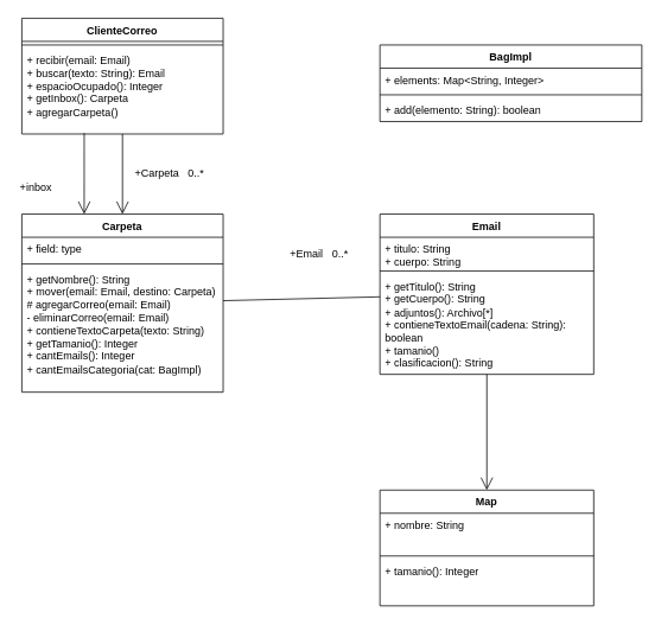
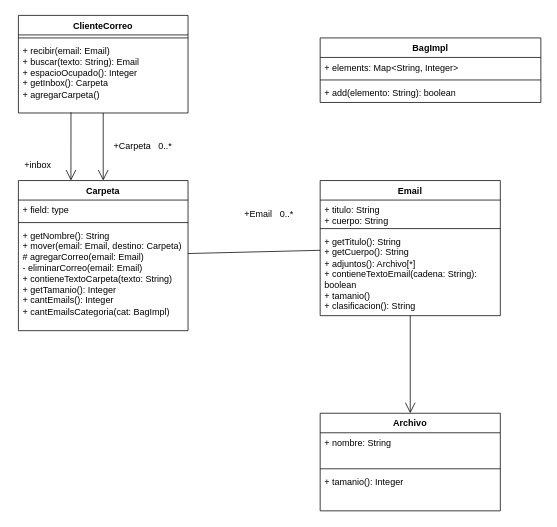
  <mxCell id="0" />
  <mxCell id="1" parent="0" />
  <mxCell id="2" value="ClienteCorreo" style="swimlane;fontStyle=1;align=center;verticalAlign=top;childLayout=stackLayout;horizontal=1;startSize=26;horizontalStack=0;resizeParent=1;resizeParentMax=0;resizeLast=0;collapsible=1;marginBottom=0;whiteSpace=wrap;html=1;" vertex="1" parent="1"><mxGeometry x="24" y="20" width="226" height="130" as="geometry" /></mxCell>
  <mxCell id="3" value="" style="line;strokeWidth=1;fillColor=none;align=left;verticalAlign=middle;spacingTop=-1;spacingLeft=3;spacingRight=3;rotatable=0;labelPosition=right;points=[];portConstraint=eastwest;strokeColor=inherit;" vertex="1" parent="2"><mxGeometry y="26" width="226" height="8" as="geometry" /></mxCell>
  <mxCell id="4" value="+ recibir(email: Email)&lt;br&gt;+ buscar(texto: String): Email&lt;br&gt;+ espacioOcupado(): Integer&lt;br&gt;+ getInbox(): Carpeta&lt;br&gt;+ agregarCarpeta()" style="text;strokeColor=none;fillColor=none;align=left;verticalAlign=top;spacingLeft=4;spacingRight=4;overflow=hidden;rotatable=0;points=[[0,0.5],[1,0.5]];portConstraint=eastwest;whiteSpace=wrap;html=1;" vertex="1" parent="2"><mxGeometry y="34" width="226" height="96" as="geometry" /></mxCell>
  <mxCell id="5" value="Carpeta" style="swimlane;fontStyle=1;align=center;verticalAlign=top;childLayout=stackLayout;horizontal=1;startSize=26;horizontalStack=0;resizeParent=1;resizeParentMax=0;resizeLast=0;collapsible=1;marginBottom=0;whiteSpace=wrap;html=1;" vertex="1" parent="1"><mxGeometry x="24" y="240" width="226" height="200" as="geometry" /></mxCell>
  <mxCell id="6" value="+ field: type" style="text;strokeColor=none;fillColor=none;align=left;verticalAlign=top;spacingLeft=4;spacingRight=4;overflow=hidden;rotatable=0;points=[[0,0.5],[1,0.5]];portConstraint=eastwest;whiteSpace=wrap;html=1;" vertex="1" parent="5"><mxGeometry y="26" width="226" height="26" as="geometry" /></mxCell>
  <mxCell id="7" value="" style="line;strokeWidth=1;fillColor=none;align=left;verticalAlign=middle;spacingTop=-1;spacingLeft=3;spacingRight=3;rotatable=0;labelPosition=right;points=[];portConstraint=eastwest;strokeColor=inherit;" vertex="1" parent="5"><mxGeometry y="52" width="226" height="8" as="geometry" /></mxCell>
  <mxCell id="8" value="+ getNombre(): String&lt;br&gt;+ mover(email: Email, destino: Carpeta)&lt;br&gt;# agregarCorreo(email: Email)&lt;br&gt;- eliminarCorreo(email: Email)&lt;br&gt;+ contieneTextoCarpeta(texto: String)&lt;br&gt;+ getTamanio(): Integer&lt;br&gt;+ cantEmails(): Integer&lt;br&gt;+ cantEmailsCategoria(cat: BagImpl)" style="text;strokeColor=none;fillColor=none;align=left;verticalAlign=top;spacingLeft=4;spacingRight=4;overflow=hidden;rotatable=0;points=[[0,0.5],[1,0.5]];portConstraint=eastwest;whiteSpace=wrap;html=1;" vertex="1" parent="5"><mxGeometry y="60" width="226" height="140" as="geometry" /></mxCell>
  <mxCell id="9" value="Email" style="swimlane;fontStyle=1;align=center;verticalAlign=top;childLayout=stackLayout;horizontal=1;startSize=26;horizontalStack=0;resizeParent=1;resizeParentMax=0;resizeLast=0;collapsible=1;marginBottom=0;whiteSpace=wrap;html=1;" vertex="1" parent="1"><mxGeometry x="426" y="240" width="240" height="180" as="geometry" /></mxCell>
  <mxCell id="10" value="+ titulo: String&lt;br&gt;+ cuerpo: String" style="text;strokeColor=none;fillColor=none;align=left;verticalAlign=top;spacingLeft=4;spacingRight=4;overflow=hidden;rotatable=0;points=[[0,0.5],[1,0.5]];portConstraint=eastwest;whiteSpace=wrap;html=1;" vertex="1" parent="9"><mxGeometry y="26" width="240" height="34" as="geometry" /></mxCell>
  <mxCell id="11" value="" style="line;strokeWidth=1;fillColor=none;align=left;verticalAlign=middle;spacingTop=-1;spacingLeft=3;spacingRight=3;rotatable=0;labelPosition=right;points=[];portConstraint=eastwest;strokeColor=inherit;" vertex="1" parent="9"><mxGeometry y="60" width="240" height="8" as="geometry" /></mxCell>
  <mxCell id="12" value="+ getTitulo(): String&lt;br&gt;+ getCuerpo(): String&lt;br&gt;+ adjuntos(): Archivo[*]&lt;br&gt;+ contieneTextoEmail(cadena: String): boolean&lt;br&gt;+ tamanio()&lt;br&gt;+ clasificacion(): String" style="text;strokeColor=none;fillColor=none;align=left;verticalAlign=top;spacingLeft=4;spacingRight=4;overflow=hidden;rotatable=0;points=[[0,0.5],[1,0.5]];portConstraint=eastwest;whiteSpace=wrap;html=1;" vertex="1" parent="9"><mxGeometry y="68" width="240" height="112" as="geometry" /></mxCell>
- <mxCell id="13" value="Map" style="swimlane;fontStyle=1;align=center;verticalAlign=top;childLayout=stackLayout;horizontal=1;startSize=26;horizontalStack=0;resizeParent=1;resizeParentMax=0;resizeLast=0;collapsible=1;marginBottom=0;whiteSpace=wrap;html=1;" vertex="1" parent="1"><mxGeometry x="426" y="550" width="240" height="130" as="geometry" /></mxCell>
+ <mxCell id="13" value="Archivo" style="swimlane;fontStyle=1;align=center;verticalAlign=top;childLayout=stackLayout;horizontal=1;startSize=26;horizontalStack=0;resizeParent=1;resizeParentMax=0;resizeLast=0;collapsible=1;marginBottom=0;whiteSpace=wrap;html=1;" vertex="1" parent="1"><mxGeometry x="426" y="550" width="240" height="130" as="geometry" /></mxCell>
  <mxCell id="14" value="+ nombre: String" style="text;strokeColor=none;fillColor=none;align=left;verticalAlign=top;spacingLeft=4;spacingRight=4;overflow=hidden;rotatable=0;points=[[0,0.5],[1,0.5]];portConstraint=eastwest;whiteSpace=wrap;html=1;" vertex="1" parent="13"><mxGeometry y="26" width="240" height="44" as="geometry" /></mxCell>
  <mxCell id="15" value="" style="line;strokeWidth=1;fillColor=none;align=left;verticalAlign=middle;spacingTop=-1;spacingLeft=3;spacingRight=3;rotatable=0;labelPosition=right;points=[];portConstraint=eastwest;strokeColor=inherit;" vertex="1" parent="13"><mxGeometry y="70" width="240" height="8" as="geometry" /></mxCell>
  <mxCell id="16" value="+ tamanio(): Integer" style="text;strokeColor=none;fillColor=none;align=left;verticalAlign=top;spacingLeft=4;spacingRight=4;overflow=hidden;rotatable=0;points=[[0,0.5],[1,0.5]];portConstraint=eastwest;whiteSpace=wrap;html=1;" vertex="1" parent="13"><mxGeometry y="78" width="240" height="52" as="geometry" /></mxCell>
  <mxCell id="17" value="" style="endArrow=none;endFill=1;endSize=12;html=1;rounded=0;" edge="1" parent="1" source="5" target="9"><mxGeometry width="160" relative="1" as="geometry"><mxPoint x="364" y="320" as="sourcePoint" /><mxPoint x="364" y="337" as="targetPoint" /></mxGeometry></mxCell>
  <mxCell id="18" value="" style="endArrow=open;endFill=1;endSize=12;html=1;rounded=0;" edge="1" parent="1" source="12" target="13"><mxGeometry width="160" relative="1" as="geometry"><mxPoint x="502" y="330" as="sourcePoint" /><mxPoint x="662" y="397" as="targetPoint" /></mxGeometry></mxCell>
  <mxCell id="19" value="+Carpeta&amp;nbsp; &amp;nbsp;0..*" style="text;strokeColor=none;align=center;fillColor=none;html=1;verticalAlign=middle;whiteSpace=wrap;rounded=0;" vertex="1" parent="1"><mxGeometry x="140" y="185" width="100" height="20" as="geometry" /></mxCell>
  <mxCell id="20" value="" style="endArrow=open;endFill=1;endSize=12;html=1;rounded=0;exitX=0.31;exitY=0.99;exitDx=0;exitDy=0;exitPerimeter=0;" edge="1" parent="1" source="4"><mxGeometry width="160" relative="1" as="geometry"><mxPoint x="90" y="150" as="sourcePoint" /><mxPoint x="94" y="240" as="targetPoint" /></mxGeometry></mxCell>
  <mxCell id="21" value="" style="endArrow=open;endFill=1;endSize=12;html=1;rounded=0;" edge="1" parent="1" source="4" target="5"><mxGeometry width="160" relative="1" as="geometry"><mxPoint x="150" y="190" as="sourcePoint" /><mxPoint x="310" y="190" as="targetPoint" /></mxGeometry></mxCell>
- <mxCell id="22" value="+inbox" style="text;strokeColor=none;align=center;fillColor=none;html=1;verticalAlign=middle;whiteSpace=wrap;rounded=0;" vertex="1" parent="1"><mxGeometry x="10" y="195" width="60" height="30" as="geometry" /></mxCell>
+ <mxCell id="22" value="+inbox" style="text;strokeColor=none;align=center;fillColor=none;html=1;verticalAlign=middle;whiteSpace=wrap;rounded=0;" vertex="1" parent="1"><mxGeometry x="20" y="205" width="60" height="30" as="geometry" /></mxCell>
  <mxCell id="23" value="+Email&amp;nbsp; &amp;nbsp;0..*" style="text;strokeColor=none;align=center;fillColor=none;html=1;verticalAlign=middle;whiteSpace=wrap;rounded=0;" vertex="1" parent="1"><mxGeometry x="310" y="270" width="96" height="30" as="geometry" /></mxCell>
  <mxCell id="24" value="BagImpl" style="swimlane;fontStyle=1;align=center;verticalAlign=top;childLayout=stackLayout;horizontal=1;startSize=26;horizontalStack=0;resizeParent=1;resizeParentMax=0;resizeLast=0;collapsible=1;marginBottom=0;whiteSpace=wrap;html=1;" vertex="1" parent="1"><mxGeometry x="426" y="50" width="294" height="86" as="geometry" /></mxCell>
  <mxCell id="25" value="+ elements: Map&amp;lt;String, Integer&amp;gt;" style="text;strokeColor=none;fillColor=none;align=left;verticalAlign=top;spacingLeft=4;spacingRight=4;overflow=hidden;rotatable=0;points=[[0,0.5],[1,0.5]];portConstraint=eastwest;whiteSpace=wrap;html=1;" vertex="1" parent="24"><mxGeometry y="26" width="294" height="26" as="geometry" /></mxCell>
  <mxCell id="26" value="" style="line;strokeWidth=1;fillColor=none;align=left;verticalAlign=middle;spacingTop=-1;spacingLeft=3;spacingRight=3;rotatable=0;labelPosition=right;points=[];portConstraint=eastwest;strokeColor=inherit;" vertex="1" parent="24"><mxGeometry y="52" width="294" height="8" as="geometry" /></mxCell>
  <mxCell id="27" value="+ add(elemento: String): boolean" style="text;strokeColor=none;fillColor=none;align=left;verticalAlign=top;spacingLeft=4;spacingRight=4;overflow=hidden;rotatable=0;points=[[0,0.5],[1,0.5]];portConstraint=eastwest;whiteSpace=wrap;html=1;" vertex="1" parent="24"><mxGeometry y="60" width="294" height="26" as="geometry" /></mxCell>
